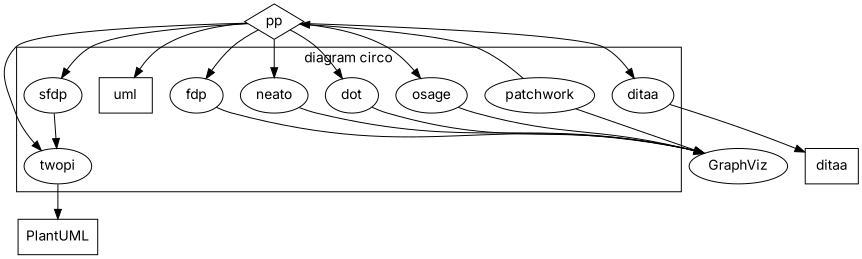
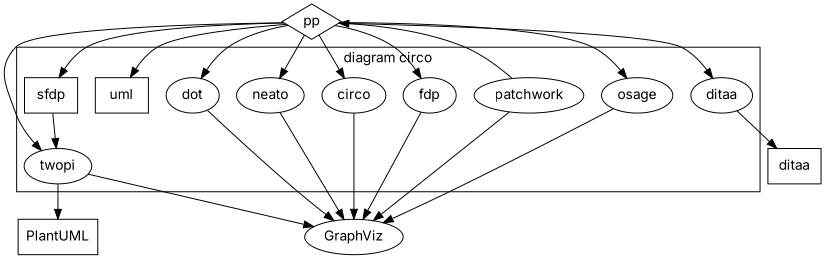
  digraph {
    fontname=Inter
    node [fontname=Inter]
    edge [fontname=Inter]
    dot
    neato
    twopi
+   circo
    fdp
-   sfdp
+   sfdp [shape=box]
    patchwork
    osage
    uml [shape=box]
    ditaa
    GraphViz [shape=ellipse]
    PlantUML [shape=box]
    n13 [label=pp shape=diamond]
    n14 [label=ditaa shape=box]
    subgraph cluster_1 {
      label="diagram circo"
      dot
      neato
      twopi
+     circo
      fdp
      sfdp
      patchwork
      osage
      uml
      ditaa
    }
    dot -> GraphViz
    neato -> GraphViz
+   twopi -> GraphViz
    twopi -> PlantUML
+   circo -> GraphViz
    fdp -> GraphViz
    sfdp -> twopi
    patchwork -> GraphViz
    patchwork -> n13
    osage -> GraphViz
    ditaa -> n14
    n13 -> dot
    n13 -> neato
    n13 -> twopi
+   n13 -> circo
    n13 -> fdp
    n13 -> sfdp
    n13 -> osage
    n13 -> uml
    n13 -> ditaa
  }
